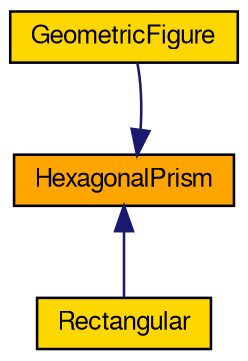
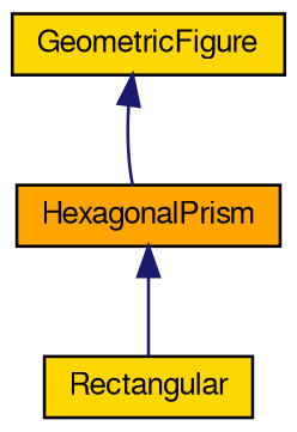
  digraph {
    node [color=black fillcolor=gold fontname=FreeSans fontsize=10 shape=record style=filled]
    edge [color=midnightblue dir=back fontname=FreeSans fontsize=10 labelfontname=FreeSans labelfontsize=10 style=solid]
    n1 [fontcolor=black height=0.2 label=GeometricFigure width=0.4]
    n2 [fillcolor=orange height=0.2 label=HexagonalPrism width=0.4]
    n3 [height=0.2 label=Rectangular width=0.4]
-   n2 -> n1
+   n1 -> n2
    n2 -> n3
  }
